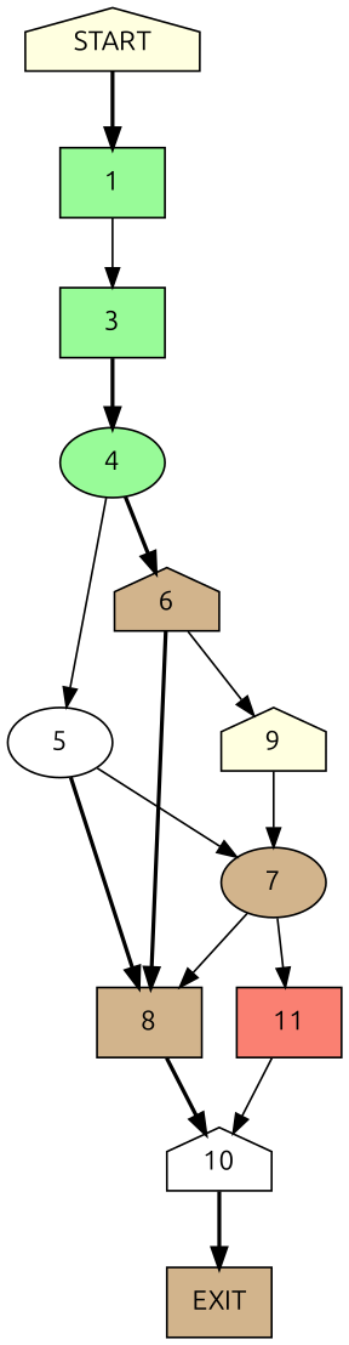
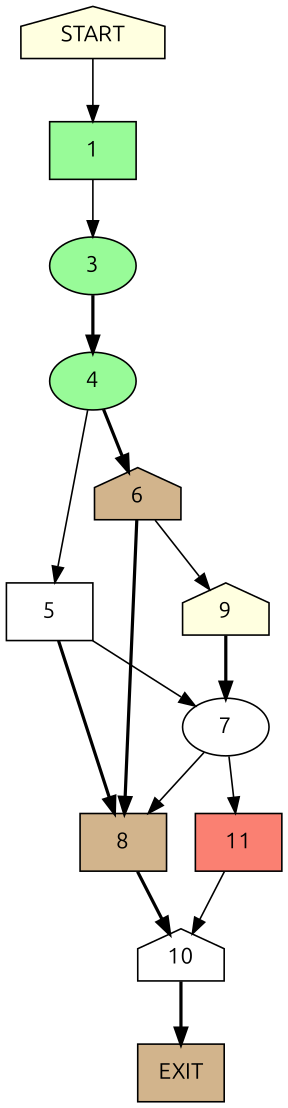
  digraph {
    fontname=Ubuntu
    node [fillcolor=tan fontname=Ubuntu shape=box style=filled]
    edge [fontname=Ubuntu style=bold]
    n1 [fillcolor=lightyellow label=START shape=house]
    1 [fillcolor=palegreen]
-   3 [fillcolor=palegreen]
+   3 [fillcolor=palegreen shape=ellipse]
    n4 [label=EXIT]
    4 [fillcolor=palegreen shape=ellipse]
-   5 [fillcolor=white shape=ellipse]
+   5 [fillcolor=white]
    6 [shape=house]
-   7 [shape=ellipse]
+   7 [fillcolor=white shape=ellipse]
    8
    9 [fillcolor=lightyellow shape=house]
    11 [fillcolor=salmon]
    10 [fillcolor=white shape=house]
-   n1 -> 1
+   n1 -> 1 [style=solid]
    1 -> 3 [style=solid]
    3 -> 4
    4 -> 5 [style=solid]
    4 -> 6
    5 -> 7 [style=solid]
    5 -> 8
    6 -> 8
    6 -> 9 [style=solid]
    7 -> 8 [style=solid]
    7 -> 11 [style=solid]
    8 -> 10
-   9 -> 7 [style=solid]
+   9 -> 7
    11 -> 10 [style=solid]
    10 -> n4
  }
